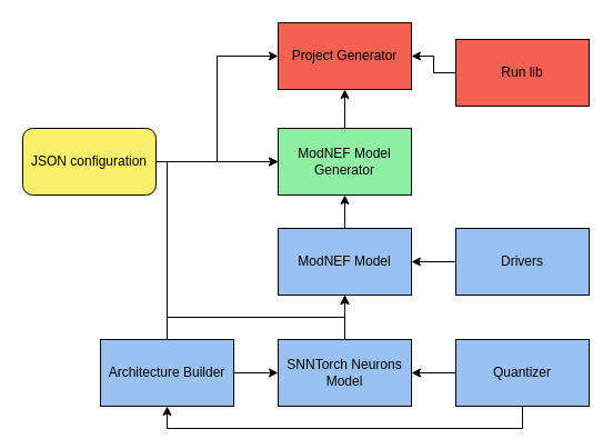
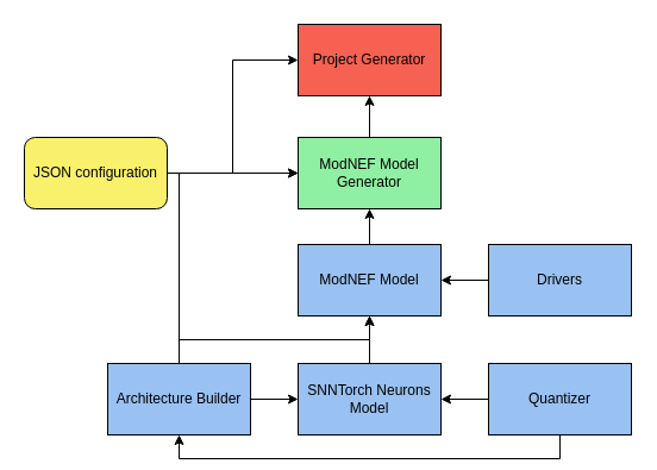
  <mxCell id="0" />
  <mxCell id="1" parent="0" />
  <mxCell id="2" style="edgeStyle=orthogonalEdgeStyle;rounded=0;orthogonalLoop=1;jettySize=auto;html=1;exitX=1;exitY=0.5;exitDx=0;exitDy=0;entryX=0;entryY=0.5;entryDx=0;entryDy=0;" edge="1" parent="1" source="5" target="7"><mxGeometry relative="1" as="geometry" /></mxCell>
  <mxCell id="3" style="edgeStyle=orthogonalEdgeStyle;rounded=0;orthogonalLoop=1;jettySize=auto;html=1;exitX=0.5;exitY=0;exitDx=0;exitDy=0;entryX=0.5;entryY=1;entryDx=0;entryDy=0;" edge="1" parent="1" source="5" target="14"><mxGeometry relative="1" as="geometry" /></mxCell>
  <mxCell id="4" style="edgeStyle=orthogonalEdgeStyle;rounded=0;orthogonalLoop=1;jettySize=auto;html=1;exitX=0.5;exitY=0;exitDx=0;exitDy=0;" edge="1" parent="1" source="5" target="16"><mxGeometry relative="1" as="geometry"><Array as="points"><mxPoint x="150" y="145" /><mxPoint x="310" y="145" /></Array></mxGeometry></mxCell>
  <mxCell id="5" value="Architecture Builder" style="rounded=0;whiteSpace=wrap;html=1;fillColor=light-dark(#99c1f1, #ededed);" parent="1" vertex="1"><mxGeometry x="90" y="305" width="120" height="60" as="geometry" /></mxCell>
  <mxCell id="6" style="edgeStyle=orthogonalEdgeStyle;rounded=0;orthogonalLoop=1;jettySize=auto;html=1;exitX=0.5;exitY=0;exitDx=0;exitDy=0;entryX=0.5;entryY=1;entryDx=0;entryDy=0;" edge="1" parent="1" source="7" target="14"><mxGeometry relative="1" as="geometry" /></mxCell>
  <mxCell id="7" value="SNNTorch Neurons Model" style="rounded=0;whiteSpace=wrap;html=1;fillColor=light-dark(#99c1f1, #ededed);" parent="1" vertex="1"><mxGeometry x="250" y="305" width="120" height="60" as="geometry" /></mxCell>
  <mxCell id="8" style="edgeStyle=orthogonalEdgeStyle;rounded=0;orthogonalLoop=1;jettySize=auto;html=1;exitX=0;exitY=0.5;exitDx=0;exitDy=0;entryX=1;entryY=0.5;entryDx=0;entryDy=0;" edge="1" parent="1" source="10" target="7"><mxGeometry relative="1" as="geometry" /></mxCell>
  <mxCell id="9" style="edgeStyle=orthogonalEdgeStyle;rounded=0;orthogonalLoop=1;jettySize=auto;html=1;exitX=0.5;exitY=1;exitDx=0;exitDy=0;entryX=0.5;entryY=1;entryDx=0;entryDy=0;" edge="1" parent="1" source="10" target="5"><mxGeometry relative="1" as="geometry" /></mxCell>
  <mxCell id="10" value="Quantizer" style="rounded=0;whiteSpace=wrap;html=1;fillColor=light-dark(#99c1f1, #ededed);" parent="1" vertex="1"><mxGeometry x="410" y="305" width="120" height="60" as="geometry" /></mxCell>
  <mxCell id="11" style="edgeStyle=orthogonalEdgeStyle;rounded=0;orthogonalLoop=1;jettySize=auto;html=1;exitX=0;exitY=0.5;exitDx=0;exitDy=0;" edge="1" parent="1" source="12" target="14"><mxGeometry relative="1" as="geometry" /></mxCell>
  <mxCell id="12" value="&lt;div&gt;Drivers&lt;/div&gt;" style="rounded=0;whiteSpace=wrap;html=1;fillColor=light-dark(#99c1f1, #ededed);" parent="1" vertex="1"><mxGeometry x="410" y="205" width="120" height="60" as="geometry" /></mxCell>
  <mxCell id="13" style="edgeStyle=orthogonalEdgeStyle;rounded=0;orthogonalLoop=1;jettySize=auto;html=1;exitX=0.5;exitY=0;exitDx=0;exitDy=0;entryX=0.5;entryY=1;entryDx=0;entryDy=0;" edge="1" parent="1" source="14" target="16"><mxGeometry relative="1" as="geometry" /></mxCell>
  <mxCell id="14" value="ModNEF Model" style="rounded=0;whiteSpace=wrap;html=1;fillColor=light-dark(#99c1f1, #ededed);" vertex="1" parent="1"><mxGeometry x="250" y="205" width="120" height="60" as="geometry" /></mxCell>
  <mxCell id="15" style="edgeStyle=orthogonalEdgeStyle;rounded=0;orthogonalLoop=1;jettySize=auto;html=1;exitX=0.5;exitY=0;exitDx=0;exitDy=0;entryX=0.5;entryY=1;entryDx=0;entryDy=0;" edge="1" parent="1" source="16" target="20"><mxGeometry relative="1" as="geometry" /></mxCell>
  <mxCell id="16" value="&lt;div&gt;ModNEF Model&lt;/div&gt;&lt;div&gt;Generator&lt;/div&gt;" style="rounded=0;whiteSpace=wrap;html=1;fillColor=light-dark(#8ff0a4, #ededed);" vertex="1" parent="1"><mxGeometry x="250" y="115" width="120" height="60" as="geometry" /></mxCell>
  <mxCell id="17" style="edgeStyle=orthogonalEdgeStyle;rounded=0;orthogonalLoop=1;jettySize=auto;html=1;exitX=1;exitY=0.5;exitDx=0;exitDy=0;entryX=0;entryY=0.5;entryDx=0;entryDy=0;" edge="1" parent="1" source="19" target="16"><mxGeometry relative="1" as="geometry" /></mxCell>
  <mxCell id="18" style="edgeStyle=orthogonalEdgeStyle;rounded=0;orthogonalLoop=1;jettySize=auto;html=1;exitX=1;exitY=0.5;exitDx=0;exitDy=0;entryX=0;entryY=0.5;entryDx=0;entryDy=0;" edge="1" parent="1" source="19" target="20"><mxGeometry relative="1" as="geometry" /></mxCell>
  <mxCell id="19" value="JSON configuration" style="rounded=1;whiteSpace=wrap;html=1;fillColor=light-dark(#f9f06b, #ededed);" vertex="1" parent="1"><mxGeometry x="20" y="115" width="120" height="60" as="geometry" /></mxCell>
  <mxCell id="20" value="Project Generator" style="rounded=0;whiteSpace=wrap;html=1;fillColor=light-dark(#f66151, #ededed);" vertex="1" parent="1"><mxGeometry x="250" y="20" width="120" height="60" as="geometry" /></mxCell>
- <mxCell id="21" style="edgeStyle=orthogonalEdgeStyle;rounded=0;orthogonalLoop=1;jettySize=auto;html=1;exitX=0;exitY=0.5;exitDx=0;exitDy=0;entryX=1;entryY=0.5;entryDx=0;entryDy=0;" edge="1" parent="1" source="22" target="20"><mxGeometry relative="1" as="geometry" /></mxCell>
- <mxCell id="22" value="Run lib" style="rounded=0;whiteSpace=wrap;html=1;fillColor=light-dark(#f66151, #ededed);" vertex="1" parent="1"><mxGeometry x="410" y="35" width="120" height="60" as="geometry" /></mxCell>
